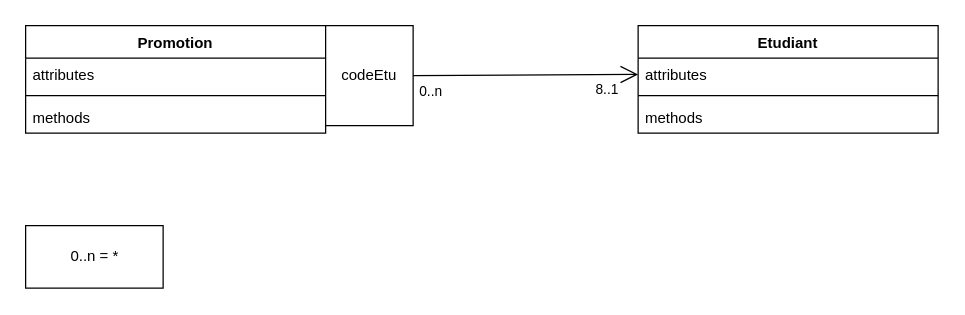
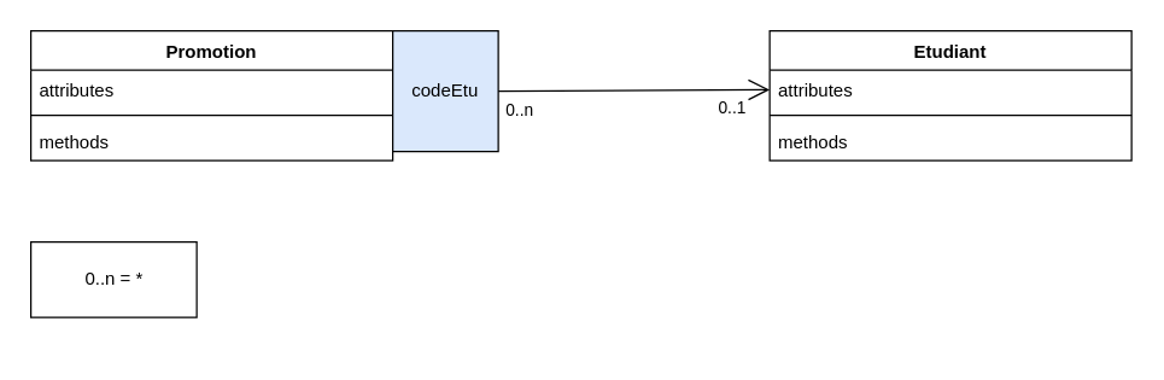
  <mxCell id="0" />
  <mxCell id="1" parent="0" />
  <mxCell id="2" value="Promotion" style="swimlane;fontStyle=1;align=center;verticalAlign=top;childLayout=stackLayout;horizontal=1;startSize=26;horizontalStack=0;resizeParent=1;resizeParentMax=0;resizeLast=0;collapsible=1;marginBottom=0;" vertex="1" parent="1"><mxGeometry x="20" y="20" width="240" height="86" as="geometry" /></mxCell>
  <mxCell id="3" value="attributes" style="text;strokeColor=none;fillColor=none;align=left;verticalAlign=top;spacingLeft=4;spacingRight=4;overflow=hidden;rotatable=0;points=[[0,0.5],[1,0.5]];portConstraint=eastwest;" vertex="1" parent="2"><mxGeometry y="26" width="240" height="26" as="geometry" /></mxCell>
  <mxCell id="4" value="" style="line;strokeWidth=1;fillColor=none;align=left;verticalAlign=middle;spacingTop=-1;spacingLeft=3;spacingRight=3;rotatable=0;labelPosition=right;points=[];portConstraint=eastwest;" vertex="1" parent="2"><mxGeometry y="52" width="240" height="8" as="geometry" /></mxCell>
  <mxCell id="5" value="methods" style="text;strokeColor=none;fillColor=none;align=left;verticalAlign=top;spacingLeft=4;spacingRight=4;overflow=hidden;rotatable=0;points=[[0,0.5],[1,0.5]];portConstraint=eastwest;" vertex="1" parent="2"><mxGeometry y="60" width="240" height="26" as="geometry" /></mxCell>
  <mxCell id="6" value="Etudiant" style="swimlane;fontStyle=1;align=center;verticalAlign=top;childLayout=stackLayout;horizontal=1;startSize=26;horizontalStack=0;resizeParent=1;resizeParentMax=0;resizeLast=0;collapsible=1;marginBottom=0;" vertex="1" parent="1"><mxGeometry x="510" y="20" width="240" height="86" as="geometry" /></mxCell>
  <mxCell id="7" value="attributes" style="text;strokeColor=none;fillColor=none;align=left;verticalAlign=top;spacingLeft=4;spacingRight=4;overflow=hidden;rotatable=0;points=[[0,0.5],[1,0.5]];portConstraint=eastwest;" vertex="1" parent="6"><mxGeometry y="26" width="240" height="26" as="geometry" /></mxCell>
  <mxCell id="8" value="" style="line;strokeWidth=1;fillColor=none;align=left;verticalAlign=middle;spacingTop=-1;spacingLeft=3;spacingRight=3;rotatable=0;labelPosition=right;points=[];portConstraint=eastwest;" vertex="1" parent="6"><mxGeometry y="52" width="240" height="8" as="geometry" /></mxCell>
  <mxCell id="9" value="methods" style="text;strokeColor=none;fillColor=none;align=left;verticalAlign=top;spacingLeft=4;spacingRight=4;overflow=hidden;rotatable=0;points=[[0,0.5],[1,0.5]];portConstraint=eastwest;" vertex="1" parent="6"><mxGeometry y="60" width="240" height="26" as="geometry" /></mxCell>
- <mxCell id="10" value="0..n = *" style="html=1;" vertex="1" parent="1"><mxGeometry x="20" y="180" width="110" height="50" as="geometry" /></mxCell>
- <mxCell id="11" value="codeEtu" style="rounded=0;whiteSpace=wrap;html=1;" vertex="1" parent="1"><mxGeometry x="260" y="20" width="70" height="80" as="geometry" /></mxCell>
+ <mxCell id="10" value="0..n = *" style="html=1;" vertex="1" parent="1"><mxGeometry x="20" y="160" width="110" height="50" as="geometry" /></mxCell>
+ <mxCell id="11" value="codeEtu" style="rounded=0;whiteSpace=wrap;html=1;fillColor=#dae8fc;" vertex="1" parent="1"><mxGeometry x="260" y="20" width="70" height="80" as="geometry" /></mxCell>
  <mxCell id="12" value="" style="endArrow=open;endFill=1;endSize=12;html=1;rounded=0;exitX=1;exitY=0.5;exitDx=0;exitDy=0;entryX=0;entryY=0.5;entryDx=0;entryDy=0;" edge="1" parent="1" source="11" target="7"><mxGeometry width="160" relative="1" as="geometry"><mxPoint x="330" y="270" as="sourcePoint" /><mxPoint x="490" y="270" as="targetPoint" /></mxGeometry></mxCell>
  <mxCell id="13" value="0..n" style="edgeLabel;html=1;align=center;verticalAlign=middle;resizable=0;points=[];" vertex="1" connectable="0" parent="12"><mxGeometry x="0.215" y="-2" relative="1" as="geometry"><mxPoint x="-96" y="11" as="offset" /></mxGeometry></mxCell>
- <mxCell id="14" value="8..1" style="edgeLabel;html=1;align=center;verticalAlign=middle;resizable=0;points=[];" vertex="1" connectable="0" parent="1"><mxGeometry x="379.999" y="70.004" as="geometry"><mxPoint x="105" as="offset" /></mxGeometry></mxCell>
+ <mxCell id="14" value="0..1" style="edgeLabel;html=1;align=center;verticalAlign=middle;resizable=0;points=[];" vertex="1" connectable="0" parent="1"><mxGeometry x="379.999" y="70.004" as="geometry"><mxPoint x="105" as="offset" /></mxGeometry></mxCell>
